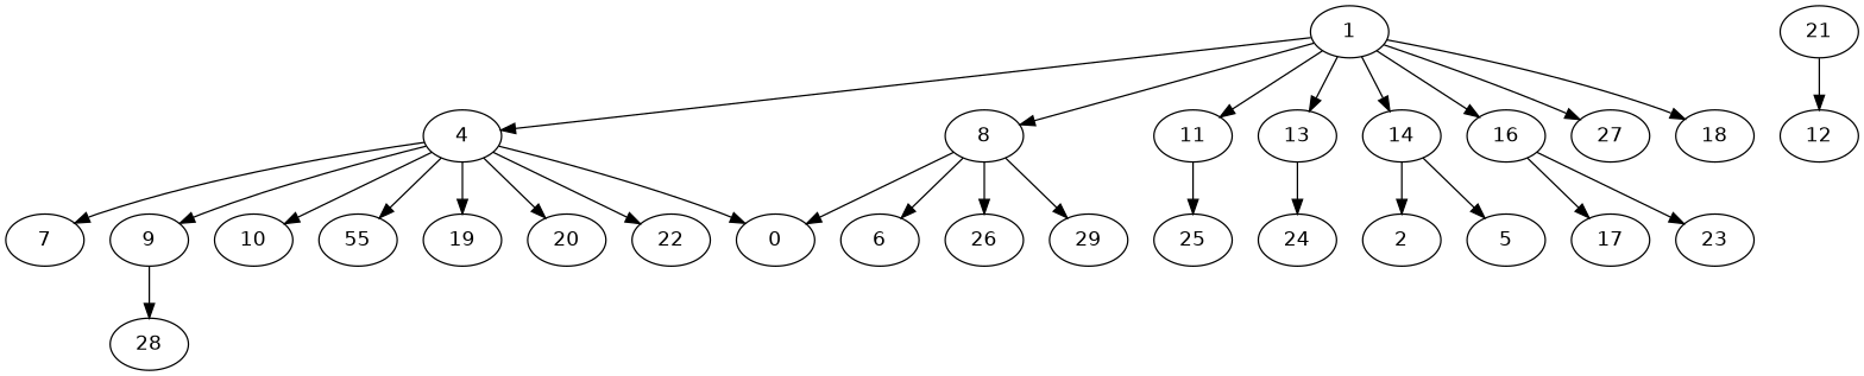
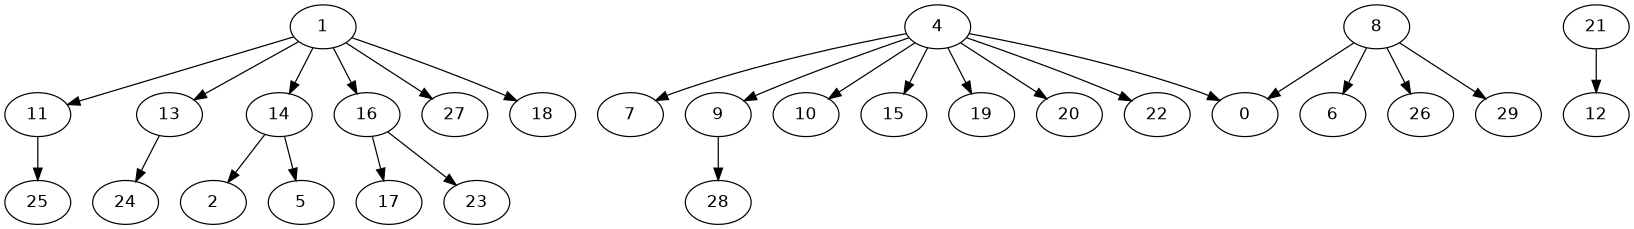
  digraph {
    fontname="DejaVu Sans"
    node [fontname="DejaVu Sans"]
    edge [fontname="DejaVu Sans"]
    1
    4
    8
    11
    13
    14
    16
    27
    18
    7
    9
    10
-   15 [label=55]
+   15
    19
    20
    22
    0
    6
    26
    29
    25
    24
    2
    5
    17
    23
    28
    21
    12
-   1 -> 4
-   1 -> 8
    1 -> 11
    1 -> 13
    1 -> 14
    1 -> 16
    1 -> 27
    1 -> 18
    4 -> 7
    4 -> 9
    4 -> 10
    4 -> 15
    4 -> 19
    4 -> 20
    4 -> 22
    4 -> 0
    8 -> 0
    8 -> 6
    8 -> 26
    8 -> 29
    11 -> 25
    13 -> 24
    14 -> 2
    14 -> 5
    16 -> 17
    16 -> 23
    9 -> 28
    21 -> 12
  }
